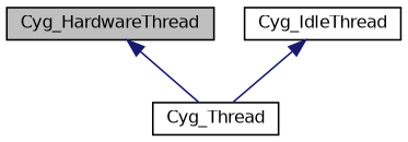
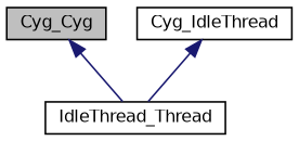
  digraph {
    node [color=black fillcolor=white fontname=Helvetica fontsize=10 shape=record style=filled]
    edge [color=midnightblue dir=back fontname=Helvetica fontsize=10 labelfontname=Helvetica labelfontsize=10 style=solid]
-   n1 [fillcolor=grey75 fontcolor=black height=0.2 label=Cyg_HardwareThread width=0.4]
-   n2 [height=0.2 label=Cyg_Thread width=0.4]
+   n1 [fillcolor=grey75 fontcolor=black height=0.2 label=Cyg_Cyg width=0.4]
+   n2 [height=0.2 label=IdleThread_Thread width=0.4]
    n3 [height=0.2 label=Cyg_IdleThread width=0.4]
    n1 -> n2
    n3 -> n2
  }
